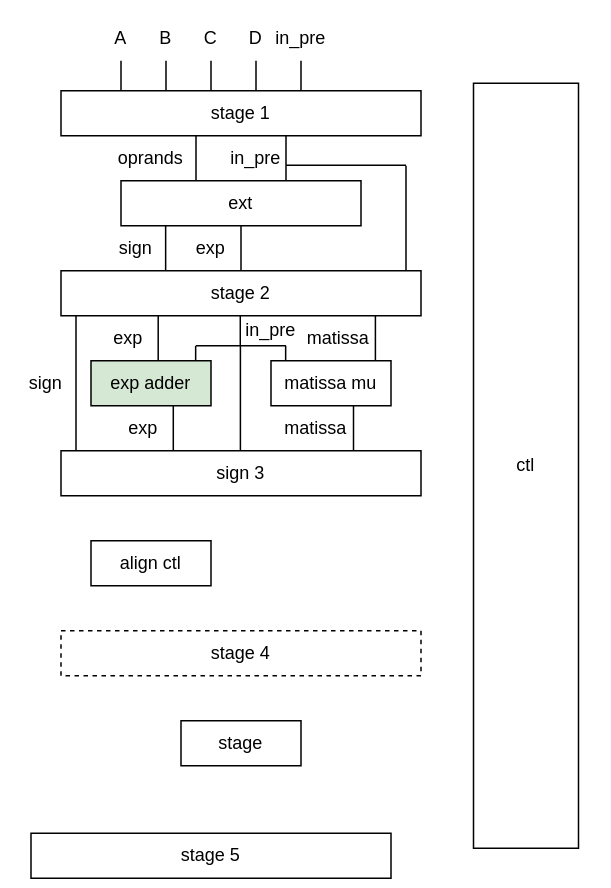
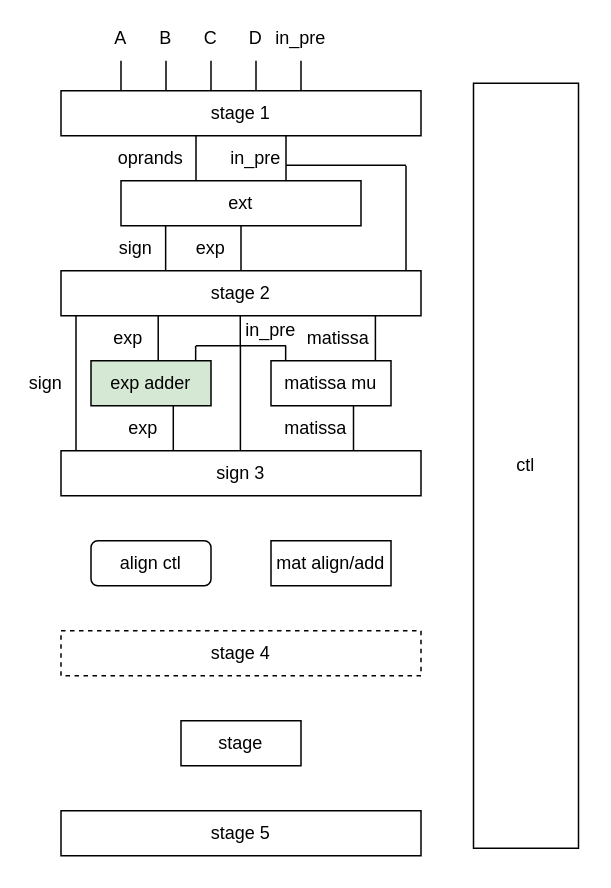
  <mxCell id="0" />
  <mxCell id="1" parent="0" />
  <mxCell id="2" value="stage 1" style="rounded=0;whiteSpace=wrap;html=1;" vertex="1" parent="1"><mxGeometry x="40" y="60" width="240" height="30" as="geometry" /></mxCell>
  <mxCell id="3" value="" style="endArrow=none;html=1;rounded=0;" edge="1" parent="1"><mxGeometry width="50" height="50" relative="1" as="geometry"><mxPoint x="80" y="60" as="sourcePoint" /><mxPoint x="80" y="40" as="targetPoint" /></mxGeometry></mxCell>
  <mxCell id="4" value="A" style="text;html=1;strokeColor=none;fillColor=none;align=center;verticalAlign=middle;whiteSpace=wrap;rounded=0;" vertex="1" parent="1"><mxGeometry x="70" y="20" width="20" height="10" as="geometry" /></mxCell>
  <mxCell id="5" value="" style="endArrow=none;html=1;rounded=0;" edge="1" parent="1"><mxGeometry width="50" height="50" relative="1" as="geometry"><mxPoint x="110" y="60" as="sourcePoint" /><mxPoint x="110" y="40" as="targetPoint" /></mxGeometry></mxCell>
  <mxCell id="6" value="B" style="text;html=1;strokeColor=none;fillColor=none;align=center;verticalAlign=middle;whiteSpace=wrap;rounded=0;" vertex="1" parent="1"><mxGeometry x="100" y="20" width="20" height="10" as="geometry" /></mxCell>
  <mxCell id="7" value="" style="endArrow=none;html=1;rounded=0;" edge="1" parent="1"><mxGeometry width="50" height="50" relative="1" as="geometry"><mxPoint x="140" y="60" as="sourcePoint" /><mxPoint x="140" y="40" as="targetPoint" /></mxGeometry></mxCell>
  <mxCell id="8" value="C" style="text;html=1;strokeColor=none;fillColor=none;align=center;verticalAlign=middle;whiteSpace=wrap;rounded=0;" vertex="1" parent="1"><mxGeometry x="130" y="20" width="20" height="10" as="geometry" /></mxCell>
  <mxCell id="9" value="" style="endArrow=none;html=1;rounded=0;" edge="1" parent="1"><mxGeometry width="50" height="50" relative="1" as="geometry"><mxPoint x="170" y="60" as="sourcePoint" /><mxPoint x="170" y="40" as="targetPoint" /></mxGeometry></mxCell>
  <mxCell id="10" value="D" style="text;html=1;strokeColor=none;fillColor=none;align=center;verticalAlign=middle;whiteSpace=wrap;rounded=0;" vertex="1" parent="1"><mxGeometry x="160" y="20" width="20" height="10" as="geometry" /></mxCell>
  <mxCell id="11" value="" style="endArrow=none;html=1;rounded=0;" edge="1" parent="1"><mxGeometry width="50" height="50" relative="1" as="geometry"><mxPoint x="200" y="60" as="sourcePoint" /><mxPoint x="200" y="40" as="targetPoint" /></mxGeometry></mxCell>
  <mxCell id="12" value="in_pre" style="text;html=1;strokeColor=none;fillColor=none;align=center;verticalAlign=middle;whiteSpace=wrap;rounded=0;" vertex="1" parent="1"><mxGeometry x="190" y="20" width="20" height="10" as="geometry" /></mxCell>
  <mxCell id="13" value="ctl" style="rounded=0;whiteSpace=wrap;html=1;" vertex="1" parent="1"><mxGeometry x="315" y="55" width="70" height="510" as="geometry" /></mxCell>
  <mxCell id="14" value="ext" style="rounded=0;whiteSpace=wrap;html=1;" vertex="1" parent="1"><mxGeometry x="80" y="120" width="160" height="30" as="geometry" /></mxCell>
  <mxCell id="15" value="" style="endArrow=none;html=1;rounded=0;" edge="1" parent="1"><mxGeometry width="50" height="50" relative="1" as="geometry"><mxPoint x="130" y="120" as="sourcePoint" /><mxPoint x="130" y="90" as="targetPoint" /></mxGeometry></mxCell>
  <mxCell id="16" value="" style="endArrow=none;html=1;rounded=0;" edge="1" parent="1"><mxGeometry width="50" height="50" relative="1" as="geometry"><mxPoint x="190" y="120" as="sourcePoint" /><mxPoint x="190" y="90" as="targetPoint" /></mxGeometry></mxCell>
  <mxCell id="17" value="oprands" style="text;html=1;strokeColor=none;fillColor=none;align=center;verticalAlign=middle;whiteSpace=wrap;rounded=0;" vertex="1" parent="1"><mxGeometry x="80" y="100" width="40" height="10" as="geometry" /></mxCell>
  <mxCell id="18" value="in_pre" style="text;html=1;strokeColor=none;fillColor=none;align=center;verticalAlign=middle;whiteSpace=wrap;rounded=0;" vertex="1" parent="1"><mxGeometry x="150" y="100" width="40" height="10" as="geometry" /></mxCell>
  <mxCell id="19" value="" style="endArrow=none;html=1;rounded=0;" edge="1" parent="1"><mxGeometry width="50" height="50" relative="1" as="geometry"><mxPoint x="109.76" y="180" as="sourcePoint" /><mxPoint x="109.76" y="150" as="targetPoint" /></mxGeometry></mxCell>
  <mxCell id="20" value="" style="endArrow=none;html=1;rounded=0;" edge="1" parent="1"><mxGeometry width="50" height="50" relative="1" as="geometry"><mxPoint x="160" y="180" as="sourcePoint" /><mxPoint x="160" y="150" as="targetPoint" /></mxGeometry></mxCell>
  <mxCell id="21" value="" style="endArrow=none;html=1;rounded=0;" edge="1" parent="1"><mxGeometry width="50" height="50" relative="1" as="geometry"><mxPoint x="249.6" y="240" as="sourcePoint" /><mxPoint x="249.6" y="210" as="targetPoint" /></mxGeometry></mxCell>
  <mxCell id="22" value="stage 2" style="rounded=0;whiteSpace=wrap;html=1;" vertex="1" parent="1"><mxGeometry x="40" y="180" width="240" height="30" as="geometry" /></mxCell>
  <mxCell id="23" value="exp adder" style="rounded=0;whiteSpace=wrap;html=1;fillColor=#d5e8d4;" vertex="1" parent="1"><mxGeometry x="60" y="240" width="80" height="30" as="geometry" /></mxCell>
  <mxCell id="24" value="matissa mu" style="rounded=0;whiteSpace=wrap;html=1;" vertex="1" parent="1"><mxGeometry x="180" y="240" width="80" height="30" as="geometry" /></mxCell>
  <mxCell id="25" value="" style="endArrow=none;html=1;rounded=0;" edge="1" parent="1"><mxGeometry width="50" height="50" relative="1" as="geometry"><mxPoint x="159.52" y="230" as="sourcePoint" /><mxPoint x="159.52" y="210" as="targetPoint" /></mxGeometry></mxCell>
  <mxCell id="26" value="" style="endArrow=none;html=1;rounded=0;" edge="1" parent="1"><mxGeometry width="50" height="50" relative="1" as="geometry"><mxPoint x="160" y="230" as="sourcePoint" /><mxPoint x="190" y="230" as="targetPoint" /></mxGeometry></mxCell>
  <mxCell id="27" value="" style="endArrow=none;html=1;rounded=0;" edge="1" parent="1"><mxGeometry width="50" height="50" relative="1" as="geometry"><mxPoint x="130" y="230" as="sourcePoint" /><mxPoint x="160" y="230" as="targetPoint" /></mxGeometry></mxCell>
  <mxCell id="28" value="sign" style="text;html=1;strokeColor=none;fillColor=none;align=center;verticalAlign=middle;whiteSpace=wrap;rounded=0;" vertex="1" parent="1"><mxGeometry x="80" y="160" width="20" height="10" as="geometry" /></mxCell>
  <mxCell id="29" value="exp" style="text;html=1;strokeColor=none;fillColor=none;align=center;verticalAlign=middle;whiteSpace=wrap;rounded=0;" vertex="1" parent="1"><mxGeometry x="130" y="160" width="20" height="10" as="geometry" /></mxCell>
  <mxCell id="30" value="matissa" style="text;html=1;strokeColor=none;fillColor=none;align=center;verticalAlign=middle;whiteSpace=wrap;rounded=0;" vertex="1" parent="1"><mxGeometry x="204.6" y="220" width="40" height="10" as="geometry" /></mxCell>
  <mxCell id="31" value="in_pre" style="text;html=1;strokeColor=none;fillColor=none;align=center;verticalAlign=middle;whiteSpace=wrap;rounded=0;" vertex="1" parent="1"><mxGeometry x="170" y="215" width="20" height="10" as="geometry" /></mxCell>
  <mxCell id="32" value="" style="endArrow=none;html=1;rounded=0;" edge="1" parent="1"><mxGeometry width="50" height="50" relative="1" as="geometry"><mxPoint x="190" y="109.6" as="sourcePoint" /><mxPoint x="270" y="109.6" as="targetPoint" /></mxGeometry></mxCell>
  <mxCell id="33" value="" style="endArrow=none;html=1;rounded=0;" edge="1" parent="1"><mxGeometry width="50" height="50" relative="1" as="geometry"><mxPoint x="270" y="180" as="sourcePoint" /><mxPoint x="270" y="110" as="targetPoint" /></mxGeometry></mxCell>
  <mxCell id="34" value="" style="endArrow=none;html=1;rounded=0;" edge="1" parent="1"><mxGeometry width="50" height="50" relative="1" as="geometry"><mxPoint x="189.77" y="230" as="sourcePoint" /><mxPoint x="189.77" y="240" as="targetPoint" /></mxGeometry></mxCell>
  <mxCell id="35" value="" style="endArrow=none;html=1;rounded=0;" edge="1" parent="1"><mxGeometry width="50" height="50" relative="1" as="geometry"><mxPoint x="129.77" y="230" as="sourcePoint" /><mxPoint x="129.77" y="240" as="targetPoint" /></mxGeometry></mxCell>
  <mxCell id="36" value="" style="endArrow=none;html=1;rounded=0;" edge="1" parent="1"><mxGeometry width="50" height="50" relative="1" as="geometry"><mxPoint x="104.8" y="240" as="sourcePoint" /><mxPoint x="104.8" y="210" as="targetPoint" /></mxGeometry></mxCell>
  <mxCell id="37" value="exp" style="text;html=1;strokeColor=none;fillColor=none;align=center;verticalAlign=middle;whiteSpace=wrap;rounded=0;" vertex="1" parent="1"><mxGeometry x="74.8" y="220" width="20" height="10" as="geometry" /></mxCell>
  <mxCell id="38" value="" style="endArrow=none;html=1;rounded=0;" edge="1" parent="1"><mxGeometry width="50" height="50" relative="1" as="geometry"><mxPoint x="50" y="300" as="sourcePoint" /><mxPoint x="50" y="210" as="targetPoint" /></mxGeometry></mxCell>
  <mxCell id="39" value="sign 3" style="rounded=0;whiteSpace=wrap;html=1;" vertex="1" parent="1"><mxGeometry x="40" y="300" width="240" height="30" as="geometry" /></mxCell>
  <mxCell id="40" value="sign" style="text;html=1;strokeColor=none;fillColor=none;align=center;verticalAlign=middle;whiteSpace=wrap;rounded=0;" vertex="1" parent="1"><mxGeometry x="20" y="250" width="20" height="10" as="geometry" /></mxCell>
  <mxCell id="41" value="" style="endArrow=none;html=1;rounded=0;" edge="1" parent="1"><mxGeometry width="50" height="50" relative="1" as="geometry"><mxPoint x="114.86" y="300" as="sourcePoint" /><mxPoint x="114.86" y="270" as="targetPoint" /></mxGeometry></mxCell>
  <mxCell id="42" value="exp" style="text;html=1;strokeColor=none;fillColor=none;align=center;verticalAlign=middle;whiteSpace=wrap;rounded=0;" vertex="1" parent="1"><mxGeometry x="84.86" y="280" width="20" height="10" as="geometry" /></mxCell>
  <mxCell id="43" value="" style="endArrow=none;html=1;rounded=0;" edge="1" parent="1"><mxGeometry width="50" height="50" relative="1" as="geometry"><mxPoint x="159.6" y="300" as="sourcePoint" /><mxPoint x="159.6" y="230" as="targetPoint" /></mxGeometry></mxCell>
  <mxCell id="44" value="" style="endArrow=none;html=1;rounded=0;" edge="1" parent="1"><mxGeometry width="50" height="50" relative="1" as="geometry"><mxPoint x="235" y="300" as="sourcePoint" /><mxPoint x="235" y="270" as="targetPoint" /></mxGeometry></mxCell>
  <mxCell id="45" value="matissa" style="text;html=1;strokeColor=none;fillColor=none;align=center;verticalAlign=middle;whiteSpace=wrap;rounded=0;" vertex="1" parent="1"><mxGeometry x="190" y="280" width="40" height="10" as="geometry" /></mxCell>
- <mxCell id="46" value="align ctl" style="rounded=0;whiteSpace=wrap;html=1;" vertex="1" parent="1"><mxGeometry x="60" y="360" width="80" height="30" as="geometry" /></mxCell>
+ <mxCell id="46" value="align ctl" style="whiteSpace=wrap;html=1;rounded=1;" vertex="1" parent="1"><mxGeometry x="60" y="360" width="80" height="30" as="geometry" /></mxCell>
+ <mxCell id="47" value="mat align/add" style="rounded=0;whiteSpace=wrap;html=1;" vertex="1" parent="1"><mxGeometry x="180" y="360" width="80" height="30" as="geometry" /></mxCell>
  <mxCell id="48" value="stage 4" style="rounded=0;whiteSpace=wrap;html=1;dashed=1;" vertex="1" parent="1"><mxGeometry x="40" y="420" width="240" height="30" as="geometry" /></mxCell>
  <mxCell id="49" value="stage" style="rounded=0;whiteSpace=wrap;html=1;" vertex="1" parent="1"><mxGeometry x="120" y="480" width="80" height="30" as="geometry" /></mxCell>
- <mxCell id="50" value="stage 5" style="rounded=0;whiteSpace=wrap;html=1;" vertex="1" parent="1"><mxGeometry x="20" y="555" width="240" height="30" as="geometry" /></mxCell>
+ <mxCell id="50" value="stage 5" style="rounded=0;whiteSpace=wrap;html=1;" vertex="1" parent="1"><mxGeometry x="40" y="540" width="240" height="30" as="geometry" /></mxCell>
